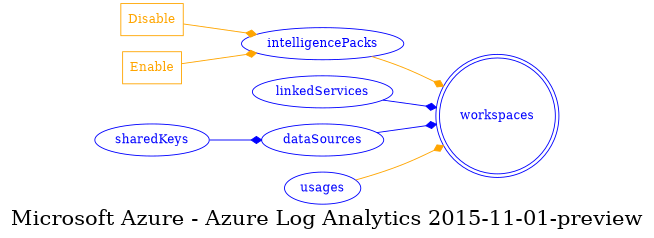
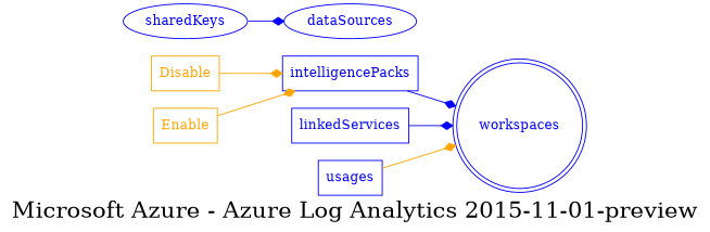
  digraph {
    fontsize=24
    label="Microsoft Azure - Azure Log Analytics 2015-11-01-preview"
    rankdir=LR
    splines=true
    node [color=blue fontcolor=blue shape=ellipse]
    edge [arrowhead=diamond arrowtail=none color=blue fontcolor=blue]
    workspaces [shape=doublecircle]
-   intelligencePacks
+   intelligencePacks [shape=box]
    Disable [color=orange fontcolor=orange shape=box]
    Enable [color=orange fontcolor=orange shape=box]
-   linkedServices
+   linkedServices [shape=box]
    sharedKeys
    dataSources
-   usages
-   intelligencePacks -> workspaces [color=orange]
+   usages [shape=box]
+   intelligencePacks -> workspaces
    Disable -> intelligencePacks [color=orange fontcolor=orange]
    Enable -> intelligencePacks [color=orange fontcolor=orange]
    linkedServices -> workspaces
    sharedKeys -> dataSources
-   dataSources -> workspaces
    usages -> workspaces [color=orange]
  }
